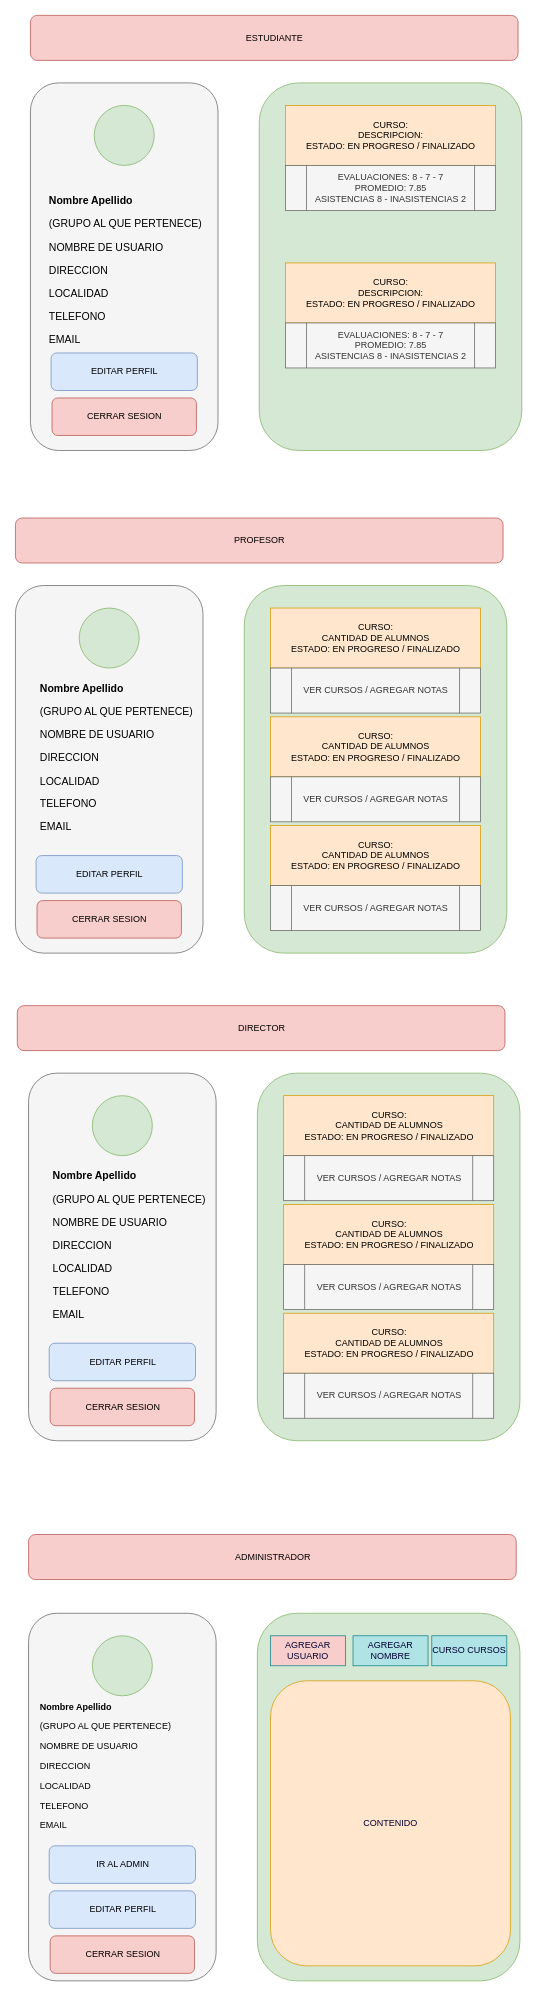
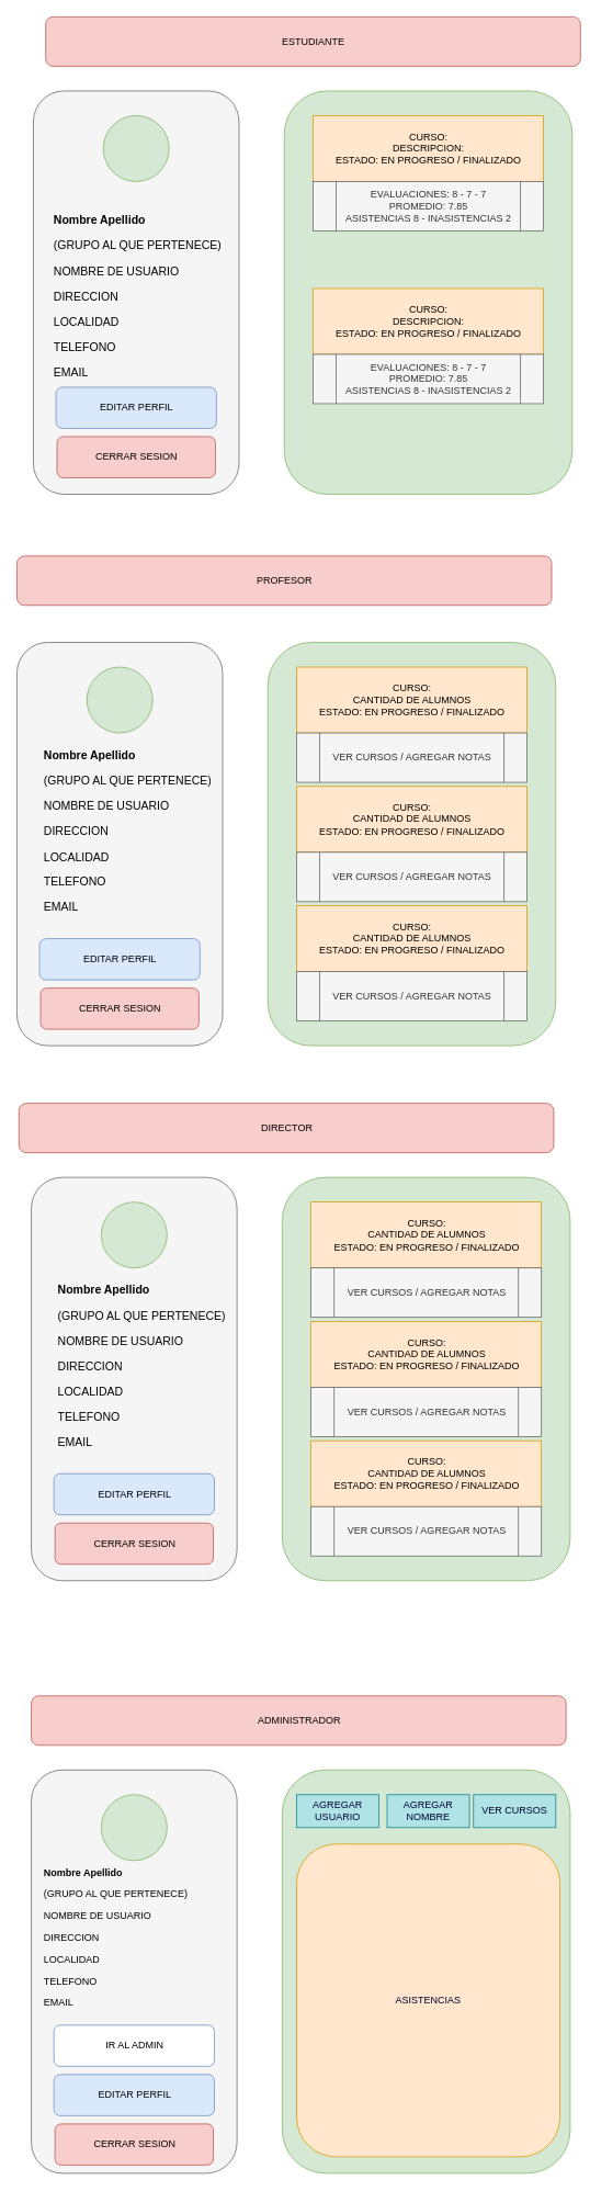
  <mxCell id="0" />
  <mxCell id="1" parent="0" />
  <mxCell id="2" value="" style="rounded=1;html=1;fontColor=#333333;fillColor=#f5f5f5;strokeColor=#666666;" vertex="1" parent="1"><mxGeometry x="40" y="110" width="250" height="490" as="geometry" /></mxCell>
  <mxCell id="3" value="" style="ellipse;html=1;aspect=fixed;fillColor=#d5e8d4;strokeColor=#82b366;" vertex="1" parent="1"><mxGeometry x="125" y="140" width="80" height="80" as="geometry" /></mxCell>
  <mxCell id="4" value="&lt;h1 style=&quot;font-size: 14px;&quot;&gt;&lt;font style=&quot;font-size: 14px;&quot;&gt;Nombre Apellido&lt;/font&gt;&lt;/h1&gt;&lt;p style=&quot;font-size: 14px;&quot;&gt;&lt;font style=&quot;font-size: 14px;&quot;&gt;(GRUPO AL QUE PERTENECE)&lt;/font&gt;&lt;/p&gt;&lt;p style=&quot;font-size: 14px;&quot;&gt;&lt;font style=&quot;font-size: 14px;&quot;&gt;NOMBRE DE USUARIO&lt;/font&gt;&lt;/p&gt;&lt;p style=&quot;font-size: 14px;&quot;&gt;&lt;font style=&quot;font-size: 14px;&quot;&gt;DIRECCION&lt;/font&gt;&lt;/p&gt;&lt;p style=&quot;font-size: 14px;&quot;&gt;&lt;font style=&quot;font-size: 14px;&quot;&gt;LOCALIDAD&lt;/font&gt;&lt;/p&gt;&lt;p style=&quot;font-size: 14px;&quot;&gt;&lt;font style=&quot;font-size: 14px;&quot;&gt;TELEFONO&lt;/font&gt;&lt;/p&gt;&lt;p style=&quot;font-size: 14px;&quot;&gt;&lt;font style=&quot;font-size: 14px;&quot;&gt;EMAIL&lt;/font&gt;&lt;/p&gt;" style="text;html=1;strokeColor=none;fillColor=none;spacing=5;spacingTop=-20;overflow=hidden;rounded=0;fontSize=14;fontColor=#000000;" vertex="1" parent="1"><mxGeometry x="60" y="260" width="220" height="200" as="geometry" /></mxCell>
  <mxCell id="5" value="EDITAR PERFIL" style="rounded=1;html=1;fillColor=#dae8fc;strokeColor=#6c8ebf;fontColor=#000000;" vertex="1" parent="1"><mxGeometry x="67.5" y="470" width="195" height="50" as="geometry" /></mxCell>
  <mxCell id="6" value="CERRAR SESION" style="rounded=1;html=1;fillColor=#f8cecc;strokeColor=#b85450;fontColor=#000000;" vertex="1" parent="1"><mxGeometry x="68.75" y="530" width="192.5" height="50" as="geometry" /></mxCell>
  <mxCell id="7" value="" style="rounded=1;html=1;fillColor=#d5e8d4;strokeColor=#82b366;fontColor=#000000;" vertex="1" parent="1"><mxGeometry x="345" y="110" width="350" height="490" as="geometry" /></mxCell>
- <mxCell id="8" value="&lt;font&gt;ESTUDIANTE&lt;/font&gt;" style="rounded=1;html=1;fillColor=#f8cecc;strokeColor=#b85450;fontColor=#000000;" vertex="1" parent="1"><mxGeometry x="40" y="20" width="650" height="60" as="geometry" /></mxCell>
+ <mxCell id="8" value="&lt;font&gt;ESTUDIANTE&lt;/font&gt;" style="rounded=1;html=1;fillColor=#f8cecc;strokeColor=#b85450;fontColor=#000000;" vertex="1" parent="1"><mxGeometry x="55" y="20" width="650" height="60" as="geometry" /></mxCell>
  <mxCell id="9" value="CURSO:&lt;br&gt;DESCRIPCION:&lt;br&gt;ESTADO: EN PROGRESO / FINALIZADO" style="rounded=0;html=1;fillColor=#ffe6cc;strokeColor=#d79b00;fontColor=#000000;" vertex="1" parent="1"><mxGeometry x="380" y="140" width="280" height="80" as="geometry" /></mxCell>
  <mxCell id="10" value="EVALUACIONES: 8 - 7 - 7&lt;br&gt;PROMEDIO: 7.85&lt;br&gt;ASISTENCIAS 8 - INASISTENCIAS 2" style="shape=process;html=1;backgroundOutline=1;fontColor=#333333;fillColor=#f5f5f5;strokeColor=#666666;" vertex="1" parent="1"><mxGeometry x="380" y="220" width="280" height="60" as="geometry" /></mxCell>
  <mxCell id="11" value="CURSO:&lt;br&gt;DESCRIPCION:&lt;br&gt;ESTADO: EN PROGRESO / FINALIZADO" style="rounded=0;html=1;fillColor=#ffe6cc;strokeColor=#d79b00;fontColor=#000000;" vertex="1" parent="1"><mxGeometry x="380" y="350" width="280" height="80" as="geometry" /></mxCell>
  <mxCell id="12" value="EVALUACIONES: 8 - 7 - 7&lt;br&gt;PROMEDIO: 7.85&lt;br&gt;ASISTENCIAS 8 - INASISTENCIAS 2" style="shape=process;html=1;backgroundOutline=1;fontColor=#333333;fillColor=#f5f5f5;strokeColor=#666666;" vertex="1" parent="1"><mxGeometry x="380" y="430" width="280" height="60" as="geometry" /></mxCell>
  <mxCell id="13" value="" style="rounded=1;html=1;fontColor=#333333;fillColor=#f5f5f5;strokeColor=#666666;" vertex="1" parent="1"><mxGeometry x="20" y="780" width="250" height="490" as="geometry" /></mxCell>
  <mxCell id="14" value="" style="ellipse;html=1;aspect=fixed;fillColor=#d5e8d4;strokeColor=#82b366;" vertex="1" parent="1"><mxGeometry x="105" y="810" width="80" height="80" as="geometry" /></mxCell>
  <mxCell id="15" value="EDITAR PERFIL" style="rounded=1;html=1;fillColor=#dae8fc;strokeColor=#6c8ebf;fontColor=#000000;" vertex="1" parent="1"><mxGeometry x="47.5" y="1140" width="195" height="50" as="geometry" /></mxCell>
  <mxCell id="16" value="CERRAR SESION" style="rounded=1;html=1;fillColor=#f8cecc;strokeColor=#b85450;fontColor=#000000;" vertex="1" parent="1"><mxGeometry x="48.75" y="1200" width="192.5" height="50" as="geometry" /></mxCell>
  <mxCell id="17" value="" style="rounded=1;html=1;fillColor=#d5e8d4;strokeColor=#82b366;fontColor=#000000;" vertex="1" parent="1"><mxGeometry x="325" y="780" width="350" height="490" as="geometry" /></mxCell>
- <mxCell id="18" value="PROFESOR" style="rounded=1;html=1;fillColor=#f8cecc;strokeColor=#b85450;fontColor=#000000;" vertex="1" parent="1"><mxGeometry x="20" y="690" width="650" height="60" as="geometry" /></mxCell>
+ <mxCell id="18" value="PROFESOR" style="rounded=1;html=1;fillColor=#f8cecc;strokeColor=#b85450;fontColor=#000000;" vertex="1" parent="1"><mxGeometry x="20" y="675" width="650" height="60" as="geometry" /></mxCell>
  <mxCell id="19" value="CURSO:&lt;br&gt;CANTIDAD DE ALUMNOS&lt;br&gt;ESTADO: EN PROGRESO / FINALIZADO" style="rounded=0;html=1;fillColor=#ffe6cc;strokeColor=#d79b00;fontColor=#000000;" vertex="1" parent="1"><mxGeometry x="360" y="810" width="280" height="80" as="geometry" /></mxCell>
  <mxCell id="20" value="VER CURSOS / AGREGAR NOTAS" style="shape=process;html=1;backgroundOutline=1;fontColor=#333333;fillColor=#f5f5f5;strokeColor=#666666;" vertex="1" parent="1"><mxGeometry x="360" y="890" width="280" height="60" as="geometry" /></mxCell>
  <mxCell id="21" value="&lt;h1 style=&quot;font-size: 14px;&quot;&gt;&lt;font style=&quot;font-size: 14px;&quot;&gt;Nombre Apellido&lt;/font&gt;&lt;/h1&gt;&lt;p style=&quot;font-size: 14px;&quot;&gt;&lt;font style=&quot;font-size: 14px;&quot;&gt;(GRUPO AL QUE PERTENECE)&lt;/font&gt;&lt;/p&gt;&lt;p style=&quot;font-size: 14px;&quot;&gt;&lt;font style=&quot;font-size: 14px;&quot;&gt;NOMBRE DE USUARIO&lt;/font&gt;&lt;/p&gt;&lt;p style=&quot;font-size: 14px;&quot;&gt;&lt;font style=&quot;font-size: 14px;&quot;&gt;DIRECCION&lt;/font&gt;&lt;/p&gt;&lt;p style=&quot;font-size: 14px;&quot;&gt;&lt;font style=&quot;font-size: 14px;&quot;&gt;LOCALIDAD&lt;/font&gt;&lt;/p&gt;&lt;p style=&quot;font-size: 14px;&quot;&gt;&lt;font style=&quot;font-size: 14px;&quot;&gt;TELEFONO&lt;/font&gt;&lt;/p&gt;&lt;p style=&quot;font-size: 14px;&quot;&gt;&lt;font style=&quot;font-size: 14px;&quot;&gt;EMAIL&lt;/font&gt;&lt;/p&gt;" style="text;html=1;strokeColor=none;fillColor=none;spacing=5;spacingTop=-20;overflow=hidden;rounded=0;fontSize=14;fontColor=#000000;" vertex="1" parent="1"><mxGeometry x="47.5" y="910" width="212.5" height="200" as="geometry" /></mxCell>
  <mxCell id="22" value="CURSO:&lt;br&gt;CANTIDAD DE ALUMNOS&lt;br&gt;ESTADO: EN PROGRESO / FINALIZADO" style="rounded=0;html=1;fillColor=#ffe6cc;strokeColor=#d79b00;fontColor=#000000;" vertex="1" parent="1"><mxGeometry x="360" y="955" width="280" height="80" as="geometry" /></mxCell>
  <mxCell id="23" value="VER CURSOS / AGREGAR NOTAS" style="shape=process;html=1;backgroundOutline=1;fontColor=#333333;fillColor=#f5f5f5;strokeColor=#666666;" vertex="1" parent="1"><mxGeometry x="360" y="1035" width="280" height="60" as="geometry" /></mxCell>
  <mxCell id="24" value="CURSO:&lt;br&gt;CANTIDAD DE ALUMNOS&lt;br&gt;ESTADO: EN PROGRESO / FINALIZADO" style="rounded=0;html=1;fillColor=#ffe6cc;strokeColor=#d79b00;fontColor=#000000;" vertex="1" parent="1"><mxGeometry x="360" y="1100" width="280" height="80" as="geometry" /></mxCell>
  <mxCell id="25" value="VER CURSOS / AGREGAR NOTAS" style="shape=process;html=1;backgroundOutline=1;fontColor=#333333;fillColor=#f5f5f5;strokeColor=#666666;" vertex="1" parent="1"><mxGeometry x="360" y="1180" width="280" height="60" as="geometry" /></mxCell>
  <mxCell id="26" value="" style="rounded=1;html=1;fontColor=#333333;fillColor=#f5f5f5;strokeColor=#666666;" vertex="1" parent="1"><mxGeometry x="37.5" y="1430" width="250" height="490" as="geometry" /></mxCell>
  <mxCell id="27" value="" style="ellipse;html=1;aspect=fixed;fillColor=#d5e8d4;strokeColor=#82b366;" vertex="1" parent="1"><mxGeometry x="122.5" y="1460" width="80" height="80" as="geometry" /></mxCell>
  <mxCell id="28" value="EDITAR PERFIL" style="rounded=1;html=1;fillColor=#dae8fc;strokeColor=#6c8ebf;fontColor=#000000;" vertex="1" parent="1"><mxGeometry x="65" y="1790" width="195" height="50" as="geometry" /></mxCell>
  <mxCell id="29" value="CERRAR SESION" style="rounded=1;html=1;fillColor=#f8cecc;strokeColor=#b85450;fontColor=#000000;" vertex="1" parent="1"><mxGeometry x="66.25" y="1850" width="192.5" height="50" as="geometry" /></mxCell>
  <mxCell id="30" value="" style="rounded=1;html=1;fillColor=#d5e8d4;strokeColor=#82b366;fontColor=#000000;" vertex="1" parent="1"><mxGeometry x="342.5" y="1430" width="350" height="490" as="geometry" /></mxCell>
  <mxCell id="31" value="DIRECTOR" style="rounded=1;html=1;fillColor=#f8cecc;strokeColor=#b85450;fontColor=#000000;" vertex="1" parent="1"><mxGeometry x="22.5" y="1340" width="650" height="60" as="geometry" /></mxCell>
  <mxCell id="32" value="CURSO:&lt;br&gt;CANTIDAD DE ALUMNOS&lt;br&gt;ESTADO: EN PROGRESO / FINALIZADO" style="rounded=0;html=1;fillColor=#ffe6cc;strokeColor=#d79b00;fontColor=#000000;" vertex="1" parent="1"><mxGeometry x="377.5" y="1460" width="280" height="80" as="geometry" /></mxCell>
  <mxCell id="33" value="VER CURSOS / AGREGAR NOTAS" style="shape=process;html=1;backgroundOutline=1;fontColor=#333333;fillColor=#f5f5f5;strokeColor=#666666;" vertex="1" parent="1"><mxGeometry x="377.5" y="1540" width="280" height="60" as="geometry" /></mxCell>
  <mxCell id="34" value="&lt;h1 style=&quot;font-size: 14px;&quot;&gt;&lt;font style=&quot;font-size: 14px;&quot;&gt;Nombre Apellido&lt;/font&gt;&lt;/h1&gt;&lt;p style=&quot;font-size: 14px;&quot;&gt;&lt;font style=&quot;font-size: 14px;&quot;&gt;(GRUPO AL QUE PERTENECE)&lt;/font&gt;&lt;/p&gt;&lt;p style=&quot;font-size: 14px;&quot;&gt;&lt;font style=&quot;font-size: 14px;&quot;&gt;NOMBRE DE USUARIO&lt;/font&gt;&lt;/p&gt;&lt;p style=&quot;font-size: 14px;&quot;&gt;&lt;font style=&quot;font-size: 14px;&quot;&gt;DIRECCION&lt;/font&gt;&lt;/p&gt;&lt;p style=&quot;font-size: 14px;&quot;&gt;&lt;font style=&quot;font-size: 14px;&quot;&gt;LOCALIDAD&lt;/font&gt;&lt;/p&gt;&lt;p style=&quot;font-size: 14px;&quot;&gt;&lt;font style=&quot;font-size: 14px;&quot;&gt;TELEFONO&lt;/font&gt;&lt;/p&gt;&lt;p style=&quot;font-size: 14px;&quot;&gt;&lt;font style=&quot;font-size: 14px;&quot;&gt;EMAIL&lt;/font&gt;&lt;/p&gt;" style="text;html=1;strokeColor=none;fillColor=none;spacing=5;spacingTop=-20;overflow=hidden;rounded=0;fontSize=14;fontColor=#000000;" vertex="1" parent="1"><mxGeometry x="65" y="1560" width="215" height="200" as="geometry" /></mxCell>
  <mxCell id="35" value="CURSO:&lt;br&gt;CANTIDAD DE ALUMNOS&lt;br&gt;ESTADO: EN PROGRESO / FINALIZADO" style="rounded=0;html=1;fillColor=#ffe6cc;strokeColor=#d79b00;fontColor=#000000;" vertex="1" parent="1"><mxGeometry x="377.5" y="1605" width="280" height="80" as="geometry" /></mxCell>
  <mxCell id="36" value="VER CURSOS / AGREGAR NOTAS" style="shape=process;html=1;backgroundOutline=1;fontColor=#333333;fillColor=#f5f5f5;strokeColor=#666666;" vertex="1" parent="1"><mxGeometry x="377.5" y="1685" width="280" height="60" as="geometry" /></mxCell>
  <mxCell id="37" value="CURSO:&lt;br&gt;CANTIDAD DE ALUMNOS&lt;br&gt;ESTADO: EN PROGRESO / FINALIZADO" style="rounded=0;html=1;fillColor=#ffe6cc;strokeColor=#d79b00;fontColor=#000000;" vertex="1" parent="1"><mxGeometry x="377.5" y="1750" width="280" height="80" as="geometry" /></mxCell>
  <mxCell id="38" value="VER CURSOS / AGREGAR NOTAS" style="shape=process;html=1;backgroundOutline=1;fontColor=#333333;fillColor=#f5f5f5;strokeColor=#666666;" vertex="1" parent="1"><mxGeometry x="377.5" y="1830" width="280" height="60" as="geometry" /></mxCell>
  <mxCell id="39" value="" style="rounded=1;html=1;fontColor=#333333;fillColor=#f5f5f5;strokeColor=#666666;" vertex="1" parent="1"><mxGeometry x="37.5" y="2150" width="250" height="490" as="geometry" /></mxCell>
  <mxCell id="40" value="" style="ellipse;html=1;aspect=fixed;fillColor=#d5e8d4;strokeColor=#82b366;" vertex="1" parent="1"><mxGeometry x="122.5" y="2180" width="80" height="80" as="geometry" /></mxCell>
  <mxCell id="41" value="EDITAR PERFIL" style="rounded=1;html=1;fillColor=#dae8fc;strokeColor=#6c8ebf;fontColor=#000000;" vertex="1" parent="1"><mxGeometry x="65" y="2520" width="195" height="50" as="geometry" /></mxCell>
  <mxCell id="42" value="CERRAR SESION" style="rounded=1;html=1;fillColor=#f8cecc;strokeColor=#b85450;fontColor=#000000;" vertex="1" parent="1"><mxGeometry x="66.25" y="2580" width="192.5" height="50" as="geometry" /></mxCell>
  <mxCell id="43" value="" style="rounded=1;html=1;fillColor=#d5e8d4;strokeColor=#82b366;fontColor=#000000;" vertex="1" parent="1"><mxGeometry x="342.5" y="2150" width="350" height="490" as="geometry" /></mxCell>
- <mxCell id="44" value="ADMINISTRADOR" style="rounded=1;html=1;fillColor=#f8cecc;strokeColor=#b85450;fontColor=#000000;" vertex="1" parent="1"><mxGeometry x="37.5" y="2045" width="650" height="60" as="geometry" /></mxCell>
+ <mxCell id="44" value="ADMINISTRADOR" style="rounded=1;html=1;fillColor=#f8cecc;strokeColor=#b85450;fontColor=#000000;" vertex="1" parent="1"><mxGeometry x="37.5" y="2060" width="650" height="60" as="geometry" /></mxCell>
  <mxCell id="45" value="&lt;h1 style=&quot;font-size: 12px;&quot;&gt;&lt;font style=&quot;font-size: 12px;&quot;&gt;Nombre Apellido&lt;/font&gt;&lt;/h1&gt;&lt;p style=&quot;font-size: 12px;&quot;&gt;&lt;font style=&quot;font-size: 12px;&quot;&gt;(GRUPO AL QUE PERTENECE)&lt;/font&gt;&lt;/p&gt;&lt;p style=&quot;font-size: 12px;&quot;&gt;&lt;font style=&quot;font-size: 12px;&quot;&gt;NOMBRE DE USUARIO&lt;/font&gt;&lt;/p&gt;&lt;p style=&quot;font-size: 12px;&quot;&gt;&lt;font style=&quot;font-size: 12px;&quot;&gt;DIRECCION&lt;/font&gt;&lt;/p&gt;&lt;p style=&quot;font-size: 12px;&quot;&gt;&lt;font style=&quot;font-size: 12px;&quot;&gt;LOCALIDAD&lt;/font&gt;&lt;/p&gt;&lt;p style=&quot;font-size: 12px;&quot;&gt;&lt;font style=&quot;font-size: 12px;&quot;&gt;TELEFONO&lt;/font&gt;&lt;/p&gt;&lt;p style=&quot;font-size: 12px;&quot;&gt;&lt;font style=&quot;font-size: 12px;&quot;&gt;EMAIL&lt;/font&gt;&lt;/p&gt;" style="text;html=1;strokeColor=none;fillColor=none;spacing=5;spacingTop=-20;overflow=hidden;rounded=0;fontSize=12;fontColor=#000000;" vertex="1" parent="1"><mxGeometry x="47.5" y="2270" width="202.5" height="200" as="geometry" /></mxCell>
- <mxCell id="46" value="IR AL ADMIN" style="rounded=1;html=1;fillColor=#dae8fc;strokeColor=#6c8ebf;fontColor=#000000;" vertex="1" parent="1"><mxGeometry x="65" y="2460" width="195" height="50" as="geometry" /></mxCell>
- <mxCell id="47" value="CONTENIDO" style="rounded=1;whiteSpace=wrap;html=1;fillColor=#ffe6cc;strokeColor=#d79b00;fontColor=#000033;" vertex="1" parent="1"><mxGeometry x="360" y="2240" width="320" height="380" as="geometry" /></mxCell>
- <mxCell id="48" value="AGREGAR USUARIO" style="rounded=0;whiteSpace=wrap;html=1;fillColor=#f8cecc;strokeColor=#0e8088;fontColor=#000033;" vertex="1" parent="1"><mxGeometry x="360" y="2180" width="100" height="40" as="geometry" /></mxCell>
+ <mxCell id="46" value="IR AL ADMIN" style="rounded=1;html=1;fillColor=#ffffff;strokeColor=#6c8ebf;fontColor=#000000;" vertex="1" parent="1"><mxGeometry x="65" y="2460" width="195" height="50" as="geometry" /></mxCell>
+ <mxCell id="47" value="ASISTENCIAS" style="rounded=1;whiteSpace=wrap;html=1;fillColor=#ffe6cc;strokeColor=#d79b00;fontColor=#000033;" vertex="1" parent="1"><mxGeometry x="360" y="2240" width="320" height="380" as="geometry" /></mxCell>
+ <mxCell id="48" value="AGREGAR USUARIO" style="rounded=0;whiteSpace=wrap;html=1;fillColor=#b0e3e6;strokeColor=#0e8088;fontColor=#000033;" vertex="1" parent="1"><mxGeometry x="360" y="2180" width="100" height="40" as="geometry" /></mxCell>
  <mxCell id="49" value="AGREGAR NOMBRE" style="rounded=0;whiteSpace=wrap;html=1;fillColor=#b0e3e6;strokeColor=#0e8088;fontColor=#000033;" vertex="1" parent="1"><mxGeometry x="470" y="2180" width="100" height="40" as="geometry" /></mxCell>
- <mxCell id="50" value="CURSO CURSOS" style="rounded=0;whiteSpace=wrap;html=1;fillColor=#b0e3e6;strokeColor=#0e8088;fontColor=#000033;" vertex="1" parent="1"><mxGeometry x="575" y="2180" width="100" height="40" as="geometry" /></mxCell>
+ <mxCell id="50" value="VER CURSOS" style="rounded=0;whiteSpace=wrap;html=1;fillColor=#b0e3e6;strokeColor=#0e8088;fontColor=#000033;" vertex="1" parent="1"><mxGeometry x="575" y="2180" width="100" height="40" as="geometry" /></mxCell>
